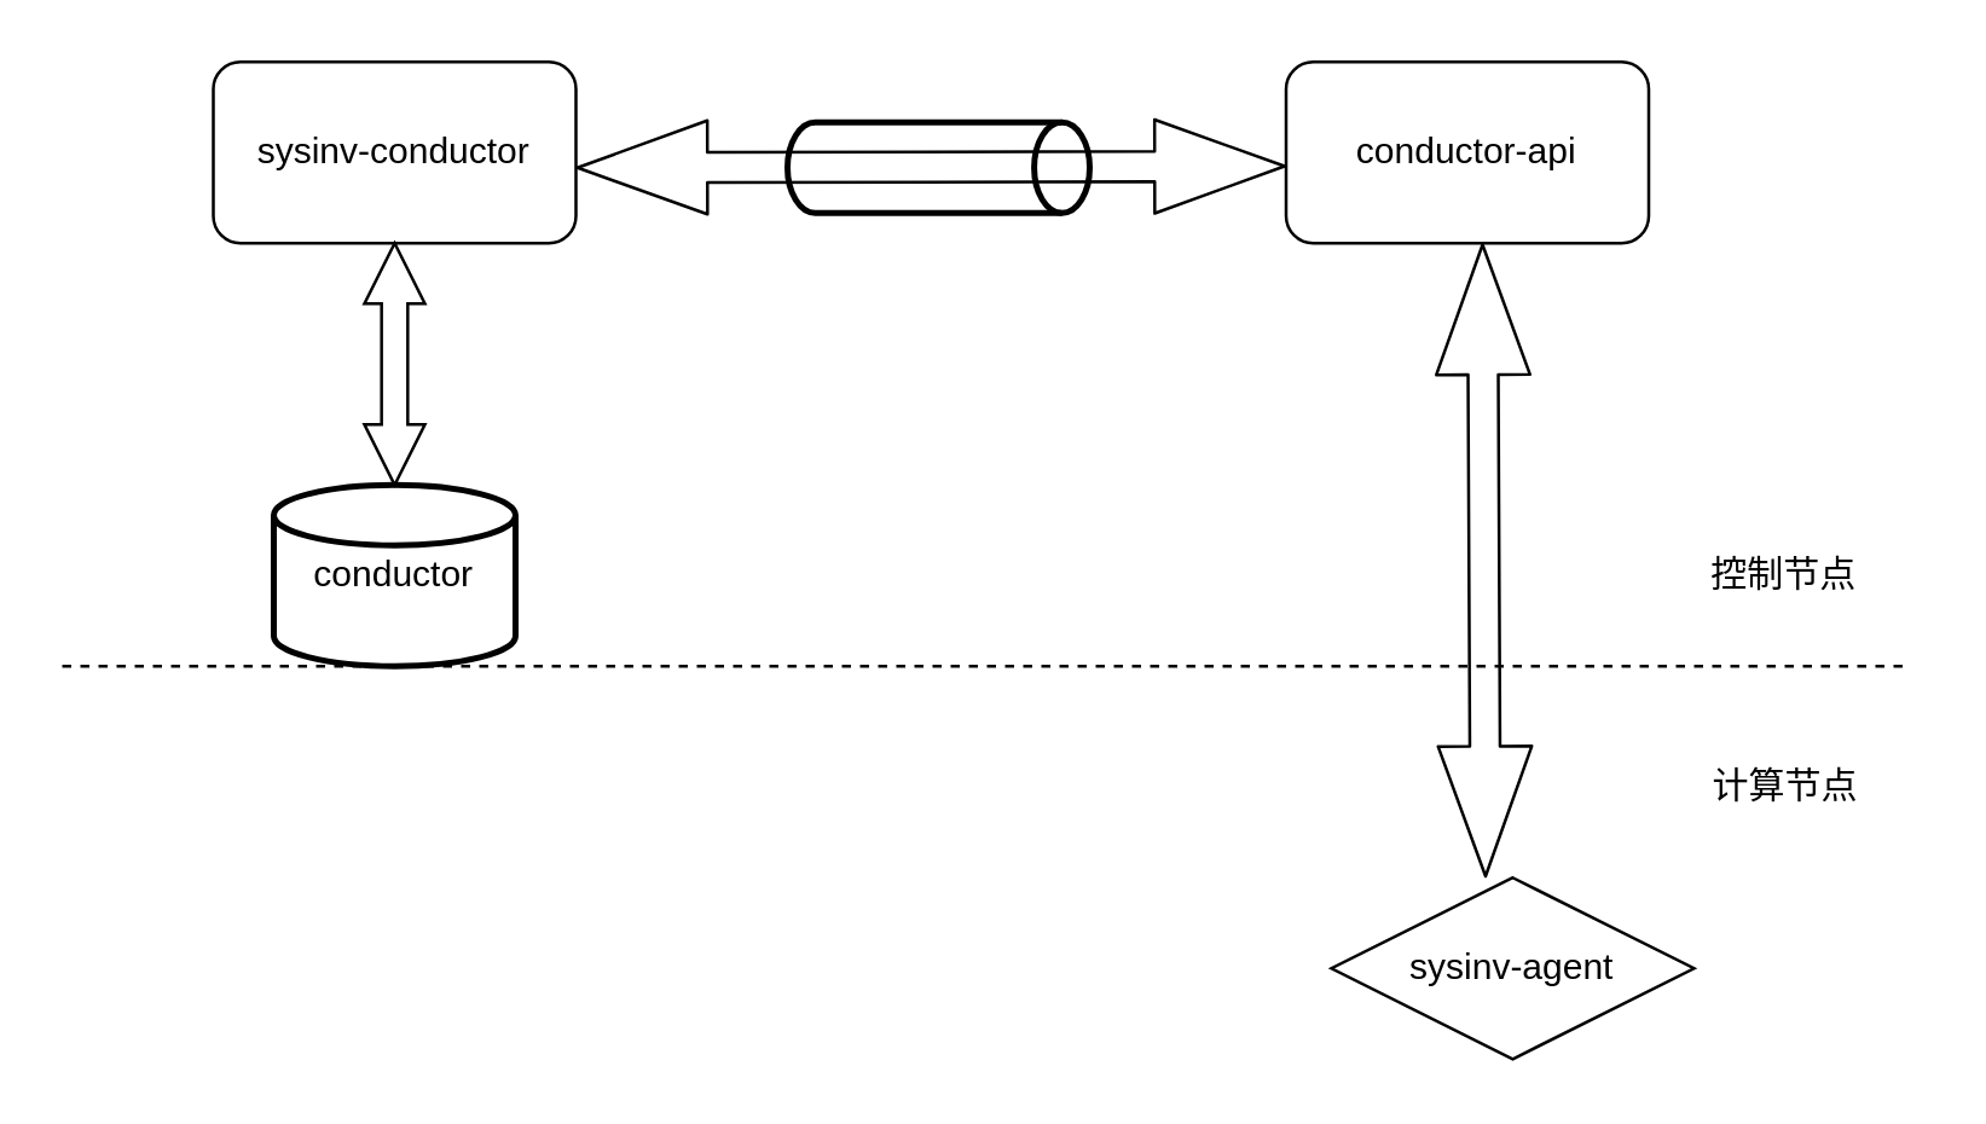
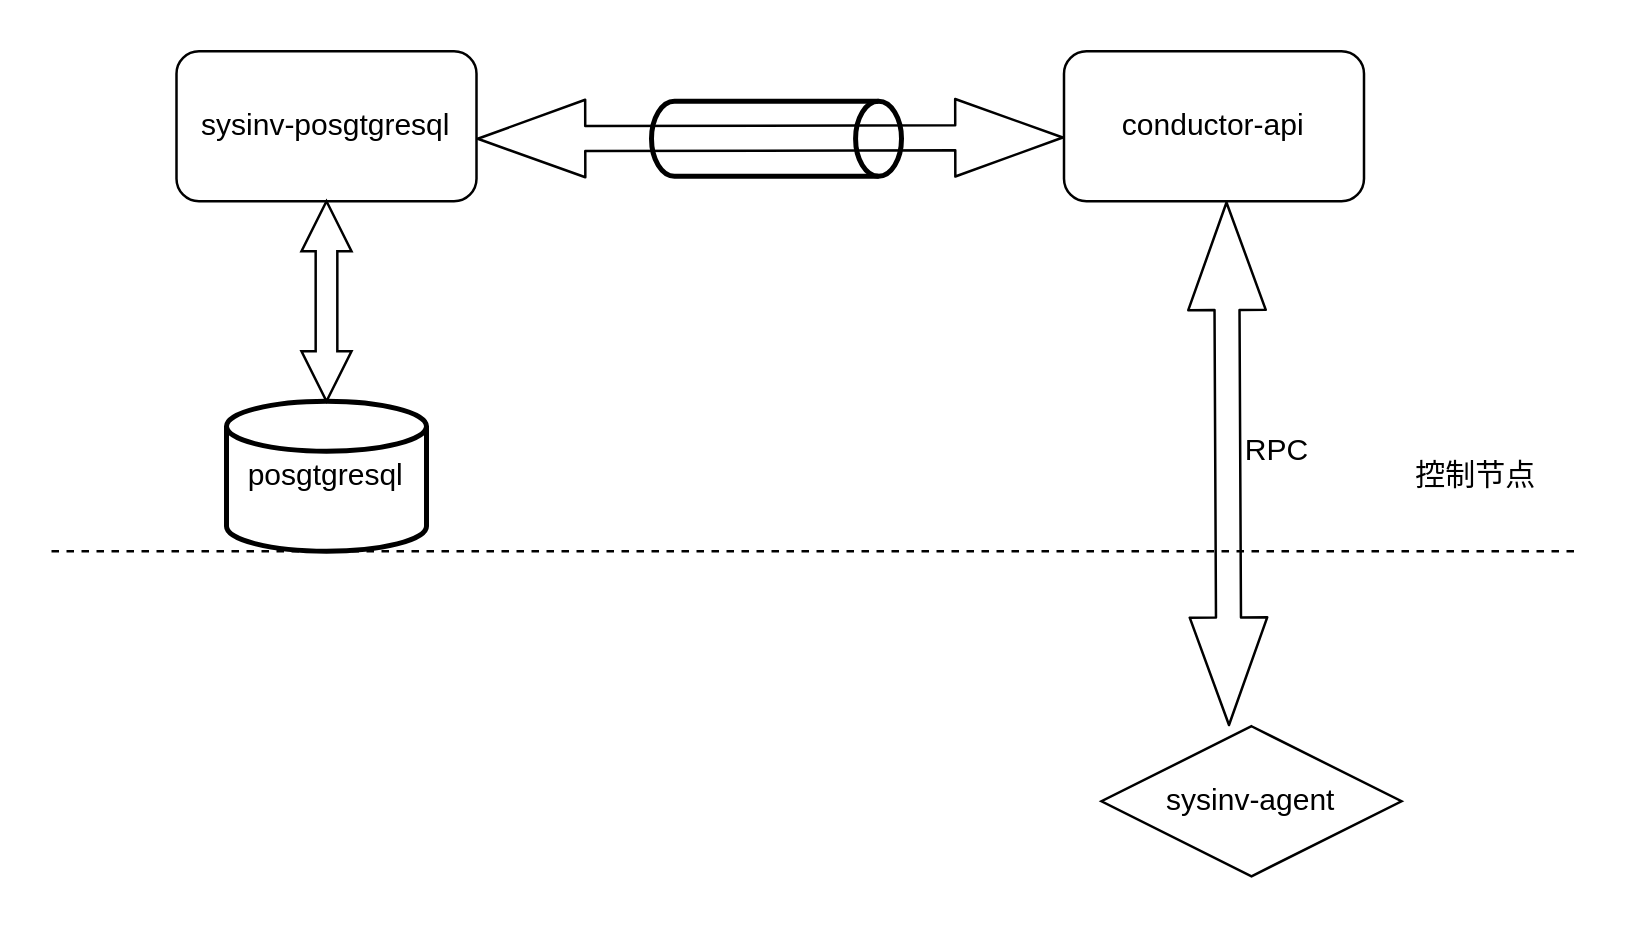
  <mxCell id="0" />
  <mxCell id="1" parent="0" />
  <mxCell id="2" value="" style="endArrow=none;dashed=1;html=1;startSize=14;endSize=14;sourcePerimeterSpacing=8;targetPerimeterSpacing=8;" edge="1" parent="1"><mxGeometry width="50" height="50" relative="1" as="geometry"><mxPoint x="20" y="220" as="sourcePoint" /><mxPoint x="630" y="220" as="targetPoint" /></mxGeometry></mxCell>
  <mxCell id="3" value="控制节点" style="text;html=1;strokeColor=none;fillColor=none;align=center;verticalAlign=middle;whiteSpace=wrap;rounded=0;hachureGap=4;pointerEvents=0;" vertex="1" parent="1"><mxGeometry x="545" y="180" width="90" height="20" as="geometry" /></mxCell>
- <mxCell id="4" value="计算节点" style="text;html=1;align=center;verticalAlign=middle;resizable=0;points=[];autosize=1;strokeColor=none;fillColor=none;" vertex="1" parent="1"><mxGeometry x="560" y="250" width="60" height="20" as="geometry" /></mxCell>
  <mxCell id="5" value="conductor-api" style="rounded=1;whiteSpace=wrap;html=1;hachureGap=4;pointerEvents=0;" vertex="1" parent="1"><mxGeometry x="425" y="20" width="120" height="60" as="geometry" /></mxCell>
- <mxCell id="6" value="sysinv-conductor" style="rounded=1;whiteSpace=wrap;html=1;hachureGap=4;pointerEvents=0;" vertex="1" parent="1"><mxGeometry x="70" y="20" width="120" height="60" as="geometry" /></mxCell>
+ <mxCell id="6" value="sysinv-posgtgresql" style="rounded=1;whiteSpace=wrap;html=1;hachureGap=4;pointerEvents=0;" vertex="1" parent="1"><mxGeometry x="70" y="20" width="120" height="60" as="geometry" /></mxCell>
  <mxCell id="7" value="sysinv-agent" style="rhombus;whiteSpace=wrap;html=1;hachureGap=4;pointerEvents=0;" vertex="1" parent="1"><mxGeometry x="440" y="290" width="120" height="60" as="geometry" /></mxCell>
- <mxCell id="8" value="conductor" style="strokeWidth=2;html=1;shape=mxgraph.flowchart.database;whiteSpace=wrap;hachureGap=4;pointerEvents=0;" vertex="1" parent="1"><mxGeometry x="90" y="160" width="80" height="60" as="geometry" /></mxCell>
+ <mxCell id="8" value="posgtgresql" style="strokeWidth=2;html=1;shape=mxgraph.flowchart.database;whiteSpace=wrap;hachureGap=4;pointerEvents=0;" vertex="1" parent="1"><mxGeometry x="90" y="160" width="80" height="60" as="geometry" /></mxCell>
  <mxCell id="9" value="" style="strokeWidth=2;html=1;shape=mxgraph.flowchart.direct_data;whiteSpace=wrap;hachureGap=4;pointerEvents=0;" vertex="1" parent="1"><mxGeometry x="260" y="40" width="100" height="30" as="geometry" /></mxCell>
  <mxCell id="10" value="" style="shape=flexArrow;endArrow=classic;startArrow=classic;html=1;startSize=14;endSize=14;sourcePerimeterSpacing=8;targetPerimeterSpacing=8;" edge="1" parent="1"><mxGeometry width="100" height="100" relative="1" as="geometry"><mxPoint x="190" y="55" as="sourcePoint" /><mxPoint x="425" y="54.5" as="targetPoint" /><Array as="points" /></mxGeometry></mxCell>
  <mxCell id="11" value="" style="shape=flexArrow;endArrow=classic;startArrow=classic;html=1;startSize=14;endSize=14;sourcePerimeterSpacing=8;targetPerimeterSpacing=8;exitX=0.425;exitY=0;exitDx=0;exitDy=0;exitPerimeter=0;" edge="1" parent="1" source="7"><mxGeometry width="100" height="100" relative="1" as="geometry"><mxPoint x="390" y="180" as="sourcePoint" /><mxPoint x="490" y="80" as="targetPoint" /></mxGeometry></mxCell>
+ <mxCell id="12" value="RPC" style="text;html=1;align=center;verticalAlign=middle;resizable=0;points=[];autosize=1;strokeColor=none;fillColor=none;" vertex="1" parent="1"><mxGeometry x="490" y="170" width="40" height="20" as="geometry" /></mxCell>
  <mxCell id="13" value="" style="shape=doubleArrow;direction=south;whiteSpace=wrap;html=1;hachureGap=4;pointerEvents=0;arrowWidth=0.433;arrowSize=0.25;" vertex="1" parent="1"><mxGeometry x="120" y="80" width="20" height="80" as="geometry" /></mxCell>
